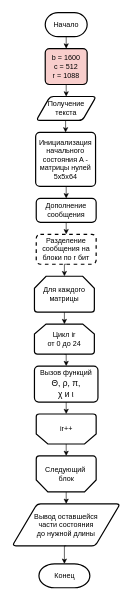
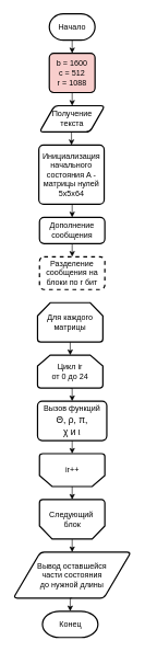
  <mxCell id="0" />
  <mxCell id="1" parent="0" />
  <mxCell id="2" style="edgeStyle=orthogonalEdgeStyle;rounded=0;orthogonalLoop=1;jettySize=auto;html=1;exitX=0.5;exitY=1;exitDx=0;exitDy=0;exitPerimeter=0;entryX=0.5;entryY=0;entryDx=0;entryDy=0;" edge="1" parent="1" source="3" target="7"><mxGeometry relative="1" as="geometry" /></mxCell>
  <mxCell id="3" value="Начало" style="strokeWidth=2;html=1;shape=mxgraph.flowchart.terminator;whiteSpace=wrap;" vertex="1" parent="1"><mxGeometry x="75" y="20" width="70" height="40" as="geometry" /></mxCell>
  <mxCell id="4" style="edgeStyle=orthogonalEdgeStyle;rounded=0;orthogonalLoop=1;jettySize=auto;html=1;exitX=0.5;exitY=1;exitDx=0;exitDy=0;entryX=0.5;entryY=0;entryDx=0;entryDy=0;" edge="1" parent="1" source="5" target="9"><mxGeometry relative="1" as="geometry" /></mxCell>
  <mxCell id="5" value="Получение текста" style="shape=parallelogram;html=1;strokeWidth=2;perimeter=parallelogramPerimeter;whiteSpace=wrap;rounded=1;arcSize=12;size=0.23;" vertex="1" parent="1"><mxGeometry x="60" y="160" width="100" height="40" as="geometry" /></mxCell>
  <mxCell id="6" style="edgeStyle=orthogonalEdgeStyle;rounded=0;orthogonalLoop=1;jettySize=auto;html=1;exitX=0.5;exitY=1;exitDx=0;exitDy=0;entryX=0.5;entryY=0;entryDx=0;entryDy=0;" edge="1" parent="1" source="7" target="5"><mxGeometry relative="1" as="geometry" /></mxCell>
  <mxCell id="7" value="&lt;div&gt;b = 1600&lt;/div&gt;c = 512&lt;div&gt;r = 1088&lt;/div&gt;" style="rounded=1;whiteSpace=wrap;html=1;absoluteArcSize=1;arcSize=14;strokeWidth=2;fillColor=#f8cecc;" vertex="1" parent="1"><mxGeometry x="75" y="80" width="70" height="60" as="geometry" /></mxCell>
  <mxCell id="8" style="edgeStyle=orthogonalEdgeStyle;rounded=0;orthogonalLoop=1;jettySize=auto;html=1;exitX=0.5;exitY=1;exitDx=0;exitDy=0;entryX=0.5;entryY=0;entryDx=0;entryDy=0;" edge="1" parent="1" source="9" target="11"><mxGeometry relative="1" as="geometry" /></mxCell>
  <mxCell id="9" value="Инициализация начального состояния A - матрицы нулей&lt;div&gt;5x5x64&lt;/div&gt;" style="rounded=1;whiteSpace=wrap;html=1;absoluteArcSize=1;arcSize=14;strokeWidth=2;" vertex="1" parent="1"><mxGeometry x="59" y="220" width="100" height="90" as="geometry" /></mxCell>
  <mxCell id="10" style="edgeStyle=orthogonalEdgeStyle;rounded=0;orthogonalLoop=1;jettySize=auto;html=1;exitX=0.5;exitY=1;exitDx=0;exitDy=0;entryX=0.5;entryY=0;entryDx=0;entryDy=0;" edge="1" parent="1" source="11" target="12"><mxGeometry relative="1" as="geometry" /></mxCell>
  <mxCell id="11" value="Дополнение сообщения" style="rounded=1;whiteSpace=wrap;html=1;absoluteArcSize=1;arcSize=14;strokeWidth=2;" vertex="1" parent="1"><mxGeometry x="60" y="330" width="100" height="40" as="geometry" /></mxCell>
  <mxCell id="12" value="Разделение сообщения на блоки по r бит" style="rounded=1;whiteSpace=wrap;html=1;absoluteArcSize=1;arcSize=14;strokeWidth=2;dashed=1;" vertex="1" parent="1"><mxGeometry x="60" y="390" width="100" height="50" as="geometry" /></mxCell>
  <mxCell id="13" style="edgeStyle=orthogonalEdgeStyle;rounded=0;orthogonalLoop=1;jettySize=auto;html=1;exitX=0.5;exitY=1;exitDx=0;exitDy=0;exitPerimeter=0;entryX=0.5;entryY=0;entryDx=0;entryDy=0;" edge="1" parent="1" source="14" target="15"><mxGeometry relative="1" as="geometry" /></mxCell>
  <mxCell id="14" value="Цикл ir&lt;div&gt;от 0 до 24&lt;/div&gt;" style="strokeWidth=2;html=1;shape=mxgraph.flowchart.loop_limit;whiteSpace=wrap;" vertex="1" parent="1"><mxGeometry x="57" y="540" width="100" height="50" as="geometry" /></mxCell>
  <mxCell id="15" value="Вызов функций&lt;div&gt;&lt;span style=&quot;line-height: 150%;&quot;&gt;&lt;font style=&quot;font-size: 14px;&quot; face=&quot;Helvetica&quot;&gt;Θ, ρ, π,&lt;br/&gt;χ и ι&lt;/font&gt;&lt;/span&gt;&lt;br&gt;&lt;/div&gt;" style="rounded=1;whiteSpace=wrap;html=1;absoluteArcSize=1;arcSize=14;strokeWidth=2;" vertex="1" parent="1"><mxGeometry x="57" y="610" width="106" height="60" as="geometry" /></mxCell>
  <mxCell id="16" value="" style="strokeWidth=2;html=1;shape=mxgraph.flowchart.loop_limit;whiteSpace=wrap;rotation=-180;" vertex="1" parent="1"><mxGeometry x="60" y="690" width="100" height="50" as="geometry" /></mxCell>
  <mxCell id="17" style="edgeStyle=orthogonalEdgeStyle;rounded=0;orthogonalLoop=1;jettySize=auto;html=1;exitX=0.5;exitY=1;exitDx=0;exitDy=0;entryX=0.5;entryY=1;entryDx=0;entryDy=0;entryPerimeter=0;" edge="1" parent="1" source="15" target="16"><mxGeometry relative="1" as="geometry" /></mxCell>
  <mxCell id="18" value="ir++" style="text;html=1;align=center;verticalAlign=middle;resizable=0;points=[];autosize=1;strokeColor=none;fillColor=none;" vertex="1" parent="1"><mxGeometry x="90" y="700" width="40" height="30" as="geometry" /></mxCell>
  <mxCell id="19" value="Для каждого матрицы" style="strokeWidth=2;html=1;shape=mxgraph.flowchart.loop_limit;whiteSpace=wrap;" vertex="1" parent="1"><mxGeometry x="57" y="460" width="100" height="60" as="geometry" /></mxCell>
- <mxCell id="20" style="edgeStyle=orthogonalEdgeStyle;rounded=0;orthogonalLoop=1;jettySize=auto;html=1;exitX=0.5;exitY=1;exitDx=0;exitDy=0;entryX=0.5;entryY=0;entryDx=0;entryDy=0;entryPerimeter=0;" edge="1" parent="1" source="12" target="19"><mxGeometry relative="1" as="geometry" /></mxCell>
  <mxCell id="21" style="edgeStyle=orthogonalEdgeStyle;rounded=0;orthogonalLoop=1;jettySize=auto;html=1;exitX=0.5;exitY=1;exitDx=0;exitDy=0;exitPerimeter=0;entryX=0.5;entryY=0;entryDx=0;entryDy=0;entryPerimeter=0;" edge="1" parent="1" source="19" target="14"><mxGeometry relative="1" as="geometry" /></mxCell>
  <mxCell id="22" style="edgeStyle=orthogonalEdgeStyle;rounded=0;orthogonalLoop=1;jettySize=auto;html=1;exitX=0.5;exitY=0;exitDx=0;exitDy=0;exitPerimeter=0;entryX=0.5;entryY=0;entryDx=0;entryDy=0;" edge="1" parent="1" source="23" target="26"><mxGeometry relative="1" as="geometry" /></mxCell>
  <mxCell id="23" value="" style="strokeWidth=2;html=1;shape=mxgraph.flowchart.loop_limit;whiteSpace=wrap;rotation=-180;" vertex="1" parent="1"><mxGeometry x="60" y="760" width="100" height="60" as="geometry" /></mxCell>
  <mxCell id="24" value="Следующий&amp;nbsp;&lt;div&gt;блок&lt;/div&gt;" style="text;html=1;align=center;verticalAlign=middle;resizable=0;points=[];autosize=1;strokeColor=none;fillColor=none;" vertex="1" parent="1"><mxGeometry x="65" y="770" width="90" height="40" as="geometry" /></mxCell>
  <mxCell id="25" style="edgeStyle=orthogonalEdgeStyle;rounded=0;orthogonalLoop=1;jettySize=auto;html=1;exitX=0.5;exitY=0;exitDx=0;exitDy=0;exitPerimeter=0;entryX=0.5;entryY=1;entryDx=0;entryDy=0;entryPerimeter=0;" edge="1" parent="1" source="16" target="23"><mxGeometry relative="1" as="geometry" /></mxCell>
  <mxCell id="26" value="Вывод оставшейся&lt;div&gt;части состояния&lt;/div&gt;&lt;div&gt;до нужной длины&lt;/div&gt;" style="shape=parallelogram;html=1;strokeWidth=2;perimeter=parallelogramPerimeter;whiteSpace=wrap;rounded=1;arcSize=12;size=0.23;" vertex="1" parent="1"><mxGeometry x="20" y="840" width="180" height="70" as="geometry" /></mxCell>
- <mxCell id="27" value="Конец" style="strokeWidth=2;html=1;shape=mxgraph.flowchart.terminator;whiteSpace=wrap;" vertex="1" parent="1"><mxGeometry x="64.5" y="940" width="85" height="40" as="geometry" /></mxCell>
+ <mxCell id="27" value="Конец" style="strokeWidth=2;html=1;shape=mxgraph.flowchart.terminator;whiteSpace=wrap;" vertex="1" parent="1"><mxGeometry x="64.5" y="930" width="85" height="40" as="geometry" /></mxCell>
  <mxCell id="28" style="edgeStyle=orthogonalEdgeStyle;rounded=0;orthogonalLoop=1;jettySize=auto;html=1;exitX=0.5;exitY=1;exitDx=0;exitDy=0;entryX=0.5;entryY=0;entryDx=0;entryDy=0;entryPerimeter=0;" edge="1" parent="1" source="26" target="27"><mxGeometry relative="1" as="geometry" /></mxCell>
